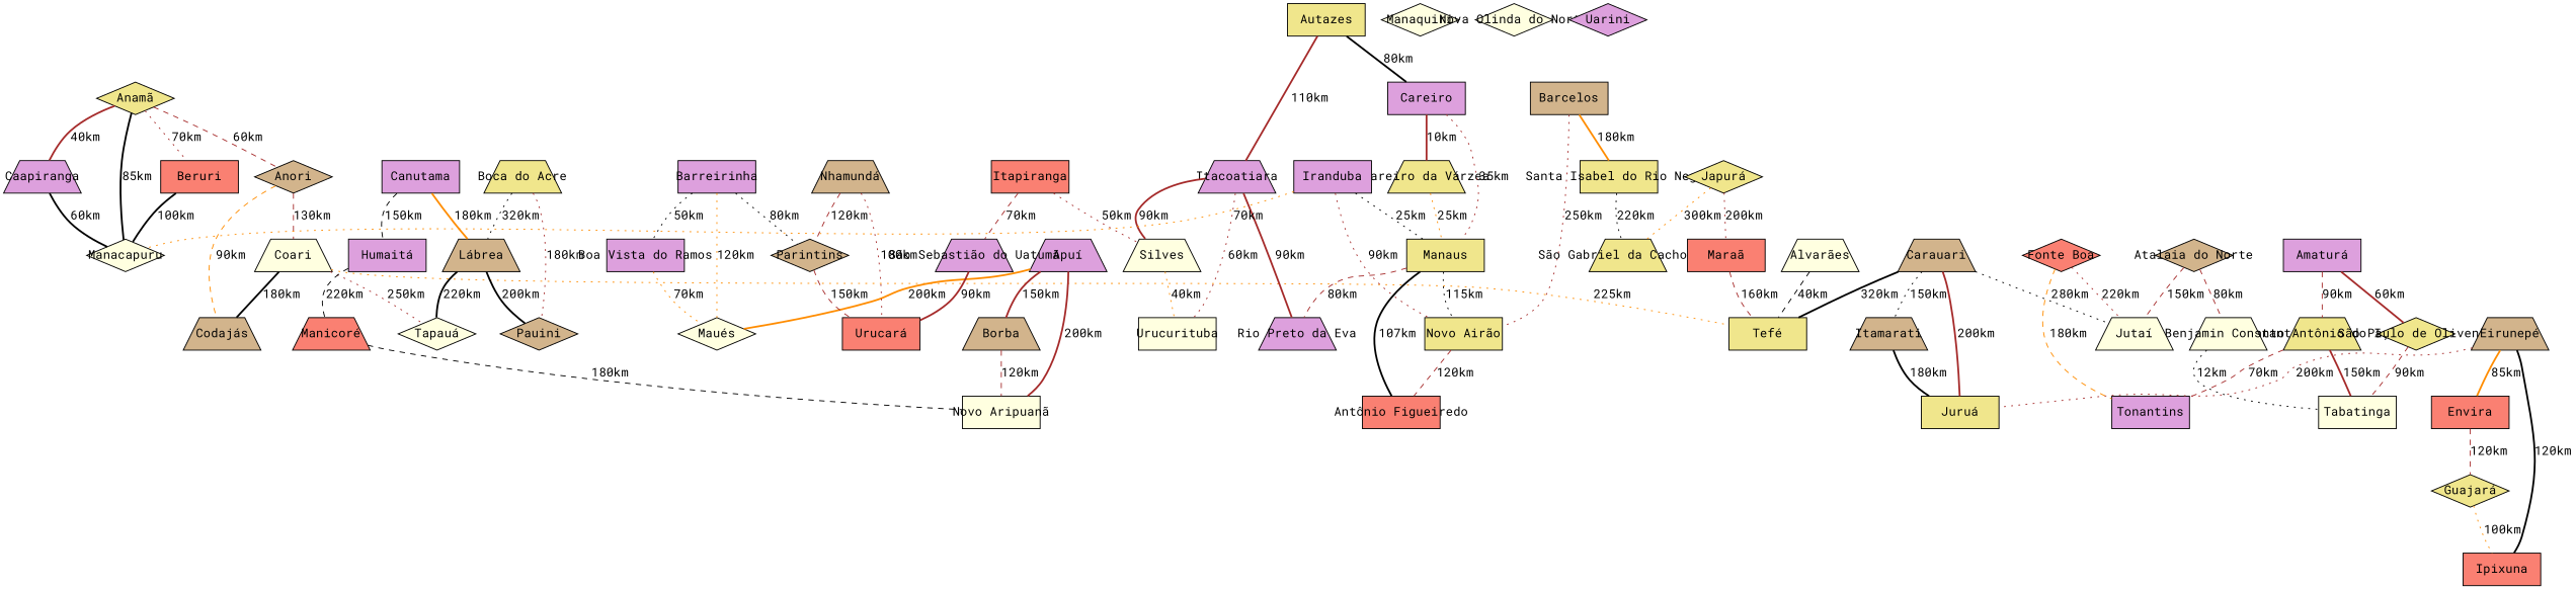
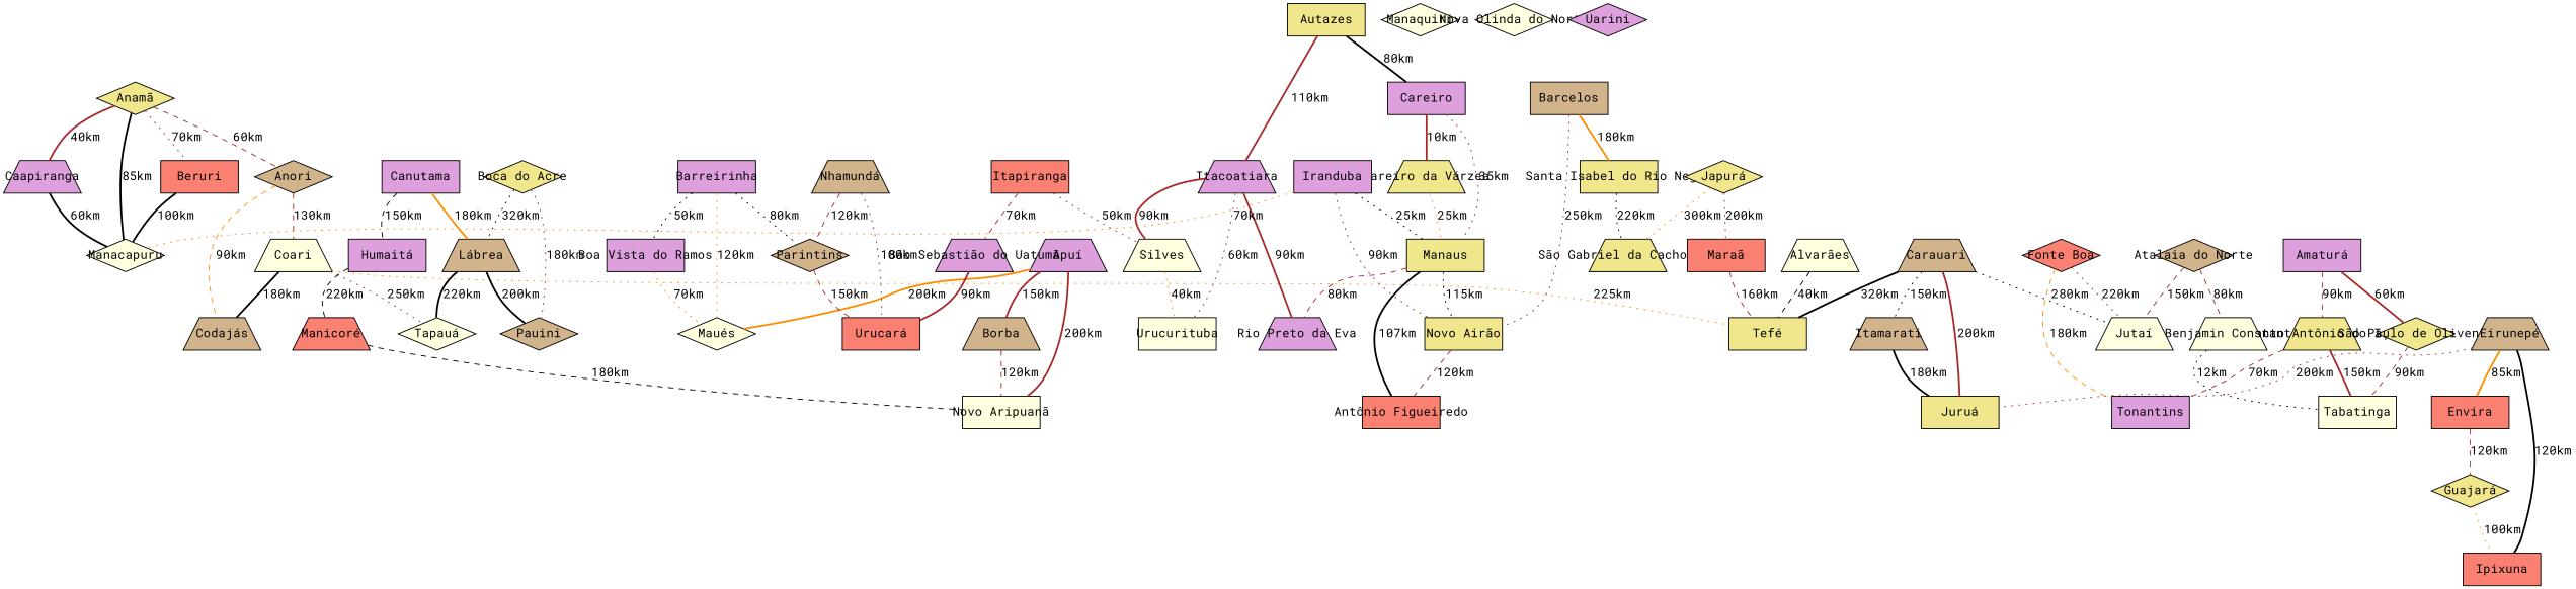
  graph {
    fontname="Roboto Mono"
    node [fillcolor=khaki fixedsize=true fontname="Roboto Mono" shape=box style=filled]
    edge [color=brown fontname="Roboto Mono" style=dotted]
    n1 [fillcolor=lightyellow label="Alvarães" shape=trapezium width=1.2]
    n2 [label="Tefé" width=1.2]
    n3 [fillcolor=plum label="Amaturá" width=1.2]
    n4 [label="Santo Antônio do Içá" shape=trapezium width=1.2]
    n5 [label="São Paulo de Olivença" shape=diamond width=1.2]
    n6 [fillcolor=lightyellow label=Tabatinga width=1.2]
    n7 [fillcolor=plum label=Tonantins width=1.2]
    n8 [label="Anamã" shape=diamond width=1.2]
    n9 [fillcolor=tan label=Anori shape=diamond width=1.2]
    n10 [fillcolor=salmon label=Beruri width=1.2]
    n11 [fillcolor=plum label=Caapiranga shape=trapezium width=1.2]
    n12 [fillcolor=lightyellow label=Manacapuru shape=diamond width=1.2]
    n13 [fillcolor=lightyellow label=Coari shape=trapezium width=1.2]
    n14 [fillcolor=tan label="Codajás" shape=trapezium width=1.2]
    n15 [fillcolor=lightyellow label="Tapauá" shape=diamond width=1.2]
    n16 [fillcolor=plum label="Apuí" shape=trapezium width=1.2]
    n17 [fillcolor=tan label=Borba shape=trapezium width=1.2]
    n18 [fillcolor=lightyellow label="Maués" shape=diamond width=1.2]
    n19 [fillcolor=lightyellow label="Novo Aripuanã" width=1.2]
    n20 [fillcolor=tan label="Atalaia do Norte" shape=diamond width=1.2]
    n21 [fillcolor=lightyellow label="Benjamin Constant" shape=trapezium width=1.2]
    n22 [fillcolor=lightyellow label="Jutaí" shape=trapezium width=1.2]
    n23 [label=Autazes width=1.2]
    n24 [fillcolor=plum label=Careiro width=1.2]
    n25 [fillcolor=plum label=Itacoatiara shape=trapezium width=1.2]
    n26 [label="Careiro da Várzea" shape=trapezium width=1.2]
    n27 [label=Manaus width=1.2]
    n28 [fillcolor=plum label="Rio Preto da Eva" shape=trapezium width=1.2]
    n29 [fillcolor=lightyellow label=Silves shape=trapezium width=1.2]
    n30 [fillcolor=lightyellow label=Urucurituba width=1.2]
    n31 [fillcolor=tan label=Barcelos width=1.2]
    n32 [label="Novo Airão" width=1.2]
    n33 [label="Santa Isabel do Rio Negro" width=1.2]
    n34 [fillcolor=salmon label="Antônio Figueiredo" width=1.2]
    n35 [label="São Gabriel da Cachoeira" shape=trapezium width=1.2]
    n36 [fillcolor=plum label=Barreirinha width=1.2]
    n37 [fillcolor=plum label="Boa Vista do Ramos" width=1.2]
    n38 [fillcolor=tan label=Parintins shape=diamond width=1.2]
    n39 [fillcolor=salmon label="Urucará" width=1.2]
-   n40 [label="Boca do Acre" shape=trapezium width=1.2]
+   n40 [label="Boca do Acre" shape=diamond width=1.2]
    n41 [fillcolor=tan label="Lábrea" shape=trapezium width=1.2]
    n42 [fillcolor=tan label=Pauini shape=diamond width=1.2]
    n43 [fillcolor=plum label=Canutama width=1.2]
    n44 [fillcolor=plum label="Humaitá" width=1.2]
    n45 [fillcolor=salmon label="Manicoré" shape=trapezium width=1.2]
    n46 [fillcolor=tan label=Carauari shape=trapezium width=1.2]
    n47 [fillcolor=tan label=Itamarati shape=trapezium width=1.2]
    n48 [label="Juruá" width=1.2]
    n49 [fillcolor=tan label="Eirunepé" shape=trapezium width=1.2]
    n50 [fillcolor=salmon label=Envira width=1.2]
    n51 [fillcolor=salmon label=Ipixuna width=1.2]
    n52 [label="Guajará" shape=diamond width=1.2]
    n53 [fillcolor=salmon label="Fonte Boa" shape=diamond width=1.2]
    n54 [fillcolor=plum label=Iranduba width=1.2]
    n55 [fillcolor=salmon label=Itapiranga width=1.2]
    n56 [fillcolor=plum label="São Sebastião do Uatumã" shape=trapezium width=1.2]
    n57 [label="Japurá" shape=diamond width=1.2]
    n58 [fillcolor=salmon label="Maraã" width=1.2]
    n59 [fillcolor=lightyellow label=Manaquiri shape=diamond width=1.2]
    n60 [fillcolor=tan label="Nhamundá" shape=trapezium width=1.2]
    n61 [fillcolor=lightyellow label="Nova Olinda do Norte" shape=diamond width=1.2]
    n62 [fillcolor=plum label=Uarini shape=diamond width=1.2]
    n1 -- n2 [color=black label="40km" style=dashed]
    n3 -- n4 [label="90km" style=dashed]
    n3 -- n5 [label="60km" style=bold]
    n4 -- n6 [label="150km" style=bold]
    n4 -- n7 [label="70km" style=dashed]
    n5 -- n6 [label="90km" style=dashed]
    n8 -- n9 [label="60km" style=dashed]
    n8 -- n10 [label="70km"]
    n8 -- n11 [label="40km" style=bold]
    n8 -- n12 [color=black label="85km" style=bold]
    n9 -- n13 [label="130km" style=dashed]
    n9 -- n14 [color=darkorange label="90km" style=dashed]
    n10 -- n12 [color=black label="100km" style=bold]
    n11 -- n12 [color=black label="60km" style=bold]
    n13 -- n2 [color=darkorange label="225km"]
    n13 -- n14 [color=black label="180km" style=bold]
    n13 -- n15 [label="250km"]
    n16 -- n17 [label="150km" style=bold]
    n16 -- n18 [color=darkorange label="200km" style=bold]
    n16 -- n19 [label="200km" style=bold]
    n17 -- n19 [label="120km" style=dashed]
    n20 -- n21 [label="80km" style=dashed]
    n20 -- n22 [label="150km" style=dashed]
    n21 -- n6 [color=black label="12km"]
    n23 -- n24 [color=black label="80km" style=bold]
    n23 -- n25 [label="110km" style=bold]
    n24 -- n26 [label="10km" style=bold]
    n24 -- n27 [label="35km"]
    n25 -- n28 [label="90km" style=bold]
    n25 -- n29 [label="90km" style=bold]
    n25 -- n30 [label="60km"]
    n26 -- n27 [color=darkorange label="25km"]
    n27 -- n28 [label="80km" style=dashed]
    n27 -- n32 [color=black label="115km"]
    n27 -- n34 [color=black label="107km" style=bold]
    n29 -- n30 [color=darkorange label="40km"]
    n31 -- n32 [label="250km"]
    n31 -- n33 [color=darkorange label="180km" style=bold]
    n32 -- n34 [label="120km" style=dashed]
    n33 -- n35 [color=black label="220km"]
    n36 -- n18 [color=darkorange label="120km"]
    n36 -- n37 [color=black label="50km"]
    n36 -- n38 [color=black label="80km"]
    n37 -- n18 [color=darkorange label="70km"]
    n38 -- n39 [label="150km" style=dashed]
    n40 -- n41 [color=black label="320km"]
    n40 -- n42 [label="180km"]
    n41 -- n15 [color=black label="220km" style=bold]
    n41 -- n42 [color=black label="200km" style=bold]
    n43 -- n41 [color=darkorange label="180km" style=bold]
    n43 -- n44 [color=black label="150km" style=dashed]
    n44 -- n45 [color=black label="220km" style=dashed]
    n45 -- n19 [color=black label="180km" style=dashed]
    n46 -- n2 [color=black label="320km" style=bold]
    n46 -- n22 [color=black label="280km"]
    n46 -- n47 [color=black label="150km"]
    n46 -- n48 [label="200km" style=bold]
    n47 -- n48 [color=black label="180km" style=bold]
    n49 -- n48 [label="200km"]
    n49 -- n50 [color=darkorange label="85km" style=bold]
    n49 -- n51 [color=black label="120km" style=bold]
    n50 -- n52 [label="120km" style=dashed]
    n52 -- n51 [color=darkorange label="100km"]
    n53 -- n7 [color=darkorange label="180km" style=dashed]
    n53 -- n22 [label="220km"]
    n54 -- n12 [color=darkorange label="70km"]
    n54 -- n27 [color=black label="25km"]
    n54 -- n32 [label="90km"]
    n55 -- n29 [label="50km"]
    n55 -- n56 [label="70km" style=dashed]
    n56 -- n39 [label="90km" style=bold]
    n57 -- n35 [color=darkorange label="300km"]
    n57 -- n58 [label="200km"]
    n58 -- n2 [label="160km" style=dashed]
    n60 -- n38 [label="120km" style=dashed]
    n60 -- n39 [label="100km"]
  }
